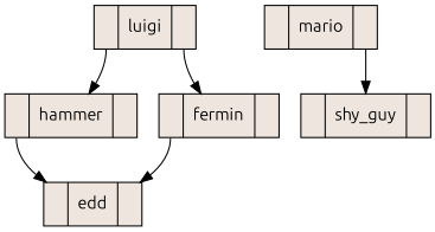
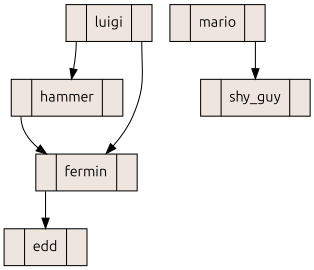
  digraph {
    fontname=Ubuntu
    node [fillcolor=seashell2 fontname=Ubuntu location=none shape=record splines=line style=filled]
    edge [fontname=Ubuntu tailport=iz]
    n1 [label="<iz>|luigi|<der>"]
    n2 [label="<iz>|hammer|<der>"]
    n3 [label="<iz>|fermin|<der>"]
    n4 [label="<iz>|mario|<der>"]
    n5 [label="<iz>|shy_guy|<der>"]
    n6 [label="<iz>|edd|<der>"]
    n1 -> n2
    n1 -> n3 [tailport=der]
-   n2 -> n6
+   n2 -> n3
    n3 -> n6
    n4 -> n5 [tailport=der]
  }
